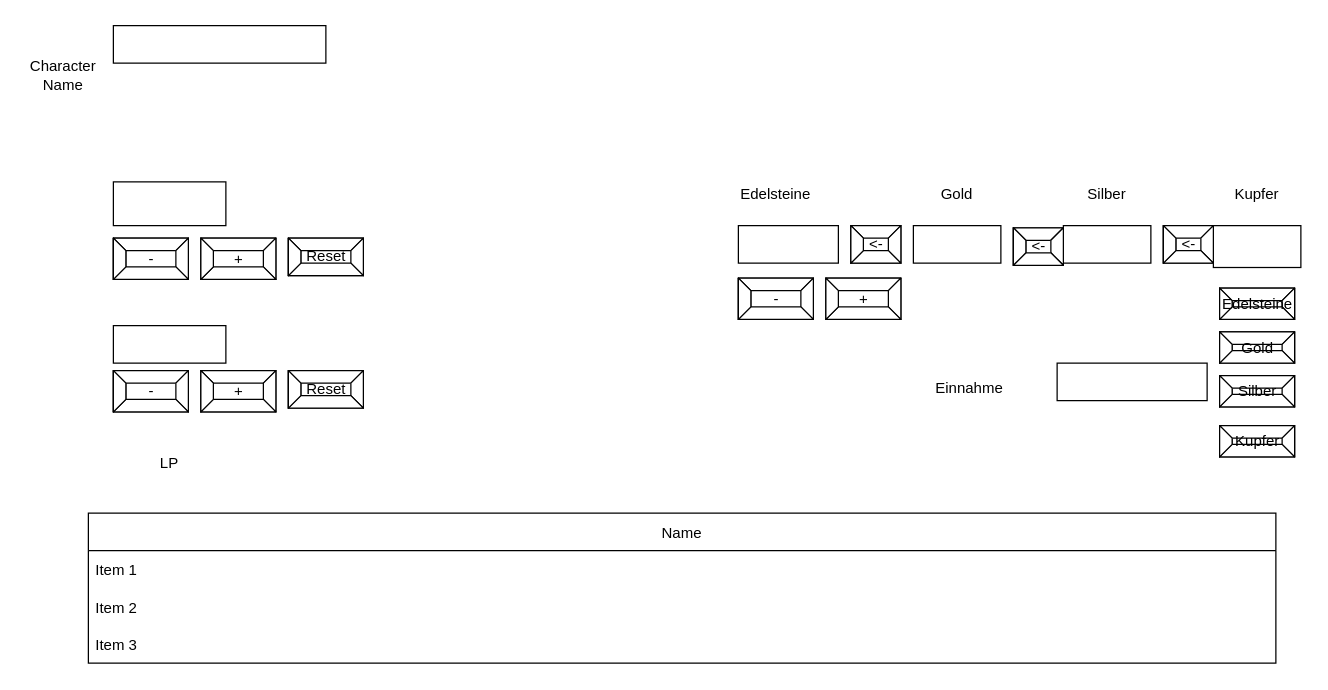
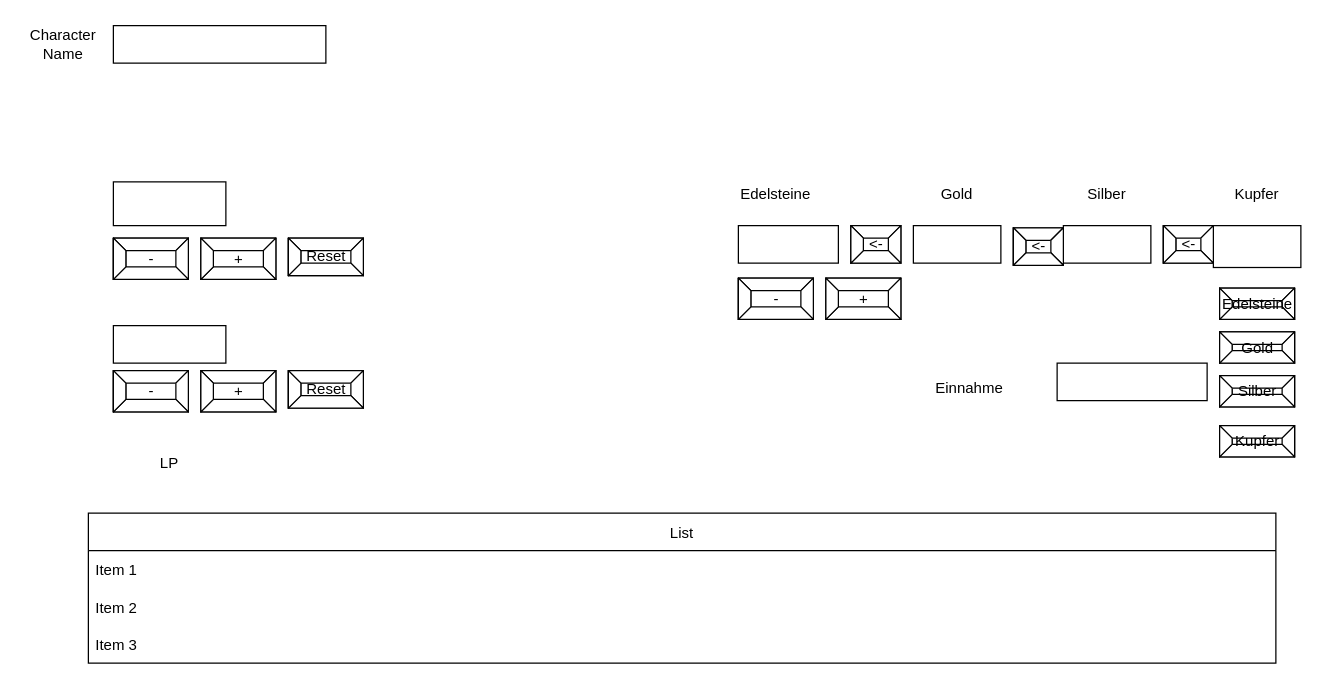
  <mxCell id="0" />
  <mxCell id="1" parent="0" />
  <mxCell id="2" value="" style="rounded=0;whiteSpace=wrap;html=1;" vertex="1" parent="1"><mxGeometry x="90" y="20" width="170" height="30" as="geometry" /></mxCell>
- <mxCell id="3" value="Character Name" style="text;html=1;strokeColor=none;fillColor=none;align=center;verticalAlign=middle;whiteSpace=wrap;rounded=0;" vertex="1" parent="1"><mxGeometry x="20" y="45" width="60" height="30" as="geometry" /></mxCell>
+ <mxCell id="3" value="Character Name" style="text;html=1;strokeColor=none;fillColor=none;align=center;verticalAlign=middle;whiteSpace=wrap;rounded=0;" vertex="1" parent="1"><mxGeometry x="20" y="20" width="60" height="30" as="geometry" /></mxCell>
  <mxCell id="4" value="" style="rounded=0;whiteSpace=wrap;html=1;" vertex="1" parent="1"><mxGeometry x="90" y="145" width="90" height="35" as="geometry" /></mxCell>
  <mxCell id="5" value="-" style="labelPosition=center;verticalLabelPosition=middle;align=center;html=1;shape=mxgraph.basic.button;dx=10;" vertex="1" parent="1"><mxGeometry x="90" y="190" width="60" height="33" as="geometry" /></mxCell>
  <mxCell id="6" value="+" style="labelPosition=center;verticalLabelPosition=middle;align=center;html=1;shape=mxgraph.basic.button;dx=10;" vertex="1" parent="1"><mxGeometry x="160" y="190" width="60" height="33" as="geometry" /></mxCell>
  <mxCell id="7" value="Reset" style="labelPosition=center;verticalLabelPosition=middle;align=center;html=1;shape=mxgraph.basic.button;dx=10;" vertex="1" parent="1"><mxGeometry x="230" y="190" width="60" height="30" as="geometry" /></mxCell>
  <mxCell id="8" value="" style="rounded=0;whiteSpace=wrap;html=1;" vertex="1" parent="1"><mxGeometry x="730" y="180" width="70" height="30" as="geometry" /></mxCell>
  <mxCell id="9" value="" style="rounded=0;whiteSpace=wrap;html=1;" vertex="1" parent="1"><mxGeometry x="850" y="180" width="70" height="30" as="geometry" /></mxCell>
  <mxCell id="10" value="" style="rounded=0;whiteSpace=wrap;html=1;" vertex="1" parent="1"><mxGeometry x="970" y="180" width="70" height="33.5" as="geometry" /></mxCell>
  <mxCell id="11" value="&amp;lt;-" style="labelPosition=center;verticalLabelPosition=middle;align=center;html=1;shape=mxgraph.basic.button;dx=10;" vertex="1" parent="1"><mxGeometry x="930" y="180" width="40" height="30" as="geometry" /></mxCell>
  <mxCell id="12" value="Gold" style="text;html=1;strokeColor=none;fillColor=none;align=center;verticalAlign=middle;whiteSpace=wrap;rounded=0;" vertex="1" parent="1"><mxGeometry x="735" y="140" width="60" height="30" as="geometry" /></mxCell>
  <mxCell id="13" value="Silber" style="text;html=1;strokeColor=none;fillColor=none;align=center;verticalAlign=middle;whiteSpace=wrap;rounded=0;" vertex="1" parent="1"><mxGeometry x="855" y="140" width="60" height="30" as="geometry" /></mxCell>
  <mxCell id="14" value="Kupfer" style="text;html=1;strokeColor=none;fillColor=none;align=center;verticalAlign=middle;whiteSpace=wrap;rounded=0;" vertex="1" parent="1"><mxGeometry x="975" y="140" width="60" height="30" as="geometry" /></mxCell>
  <mxCell id="15" value="" style="rounded=0;whiteSpace=wrap;html=1;" vertex="1" parent="1"><mxGeometry x="590" y="180" width="80" height="30" as="geometry" /></mxCell>
  <mxCell id="16" value="Edelsteine" style="text;html=1;strokeColor=none;fillColor=none;align=center;verticalAlign=middle;whiteSpace=wrap;rounded=0;" vertex="1" parent="1"><mxGeometry x="590" y="140" width="60" height="30" as="geometry" /></mxCell>
  <mxCell id="17" value="&amp;lt;-" style="labelPosition=center;verticalLabelPosition=middle;align=center;html=1;shape=mxgraph.basic.button;dx=10;" vertex="1" parent="1"><mxGeometry x="810" y="181.75" width="40" height="30" as="geometry" /></mxCell>
  <mxCell id="18" value="&amp;lt;-" style="labelPosition=center;verticalLabelPosition=middle;align=center;html=1;shape=mxgraph.basic.button;dx=10;" vertex="1" parent="1"><mxGeometry x="680" y="180" width="40" height="30" as="geometry" /></mxCell>
  <mxCell id="19" value="" style="rounded=0;whiteSpace=wrap;html=1;" vertex="1" parent="1"><mxGeometry x="845" y="290" width="120" height="30" as="geometry" /></mxCell>
  <mxCell id="20" value="Einnahme" style="text;html=1;strokeColor=none;fillColor=none;align=center;verticalAlign=middle;whiteSpace=wrap;rounded=0;" vertex="1" parent="1"><mxGeometry x="745" y="295" width="60" height="30" as="geometry" /></mxCell>
  <mxCell id="21" value="Gold" style="labelPosition=center;verticalLabelPosition=middle;align=center;html=1;shape=mxgraph.basic.button;dx=10;" vertex="1" parent="1"><mxGeometry x="975" y="265" width="60" height="25" as="geometry" /></mxCell>
  <mxCell id="22" value="Edelsteine" style="labelPosition=center;verticalLabelPosition=middle;align=center;html=1;shape=mxgraph.basic.button;dx=10;" vertex="1" parent="1"><mxGeometry x="975" y="230" width="60" height="25" as="geometry" /></mxCell>
  <mxCell id="23" value="Silber" style="labelPosition=center;verticalLabelPosition=middle;align=center;html=1;shape=mxgraph.basic.button;dx=10;" vertex="1" parent="1"><mxGeometry x="975" y="300" width="60" height="25" as="geometry" /></mxCell>
  <mxCell id="24" value="Kupfer" style="labelPosition=center;verticalLabelPosition=middle;align=center;html=1;shape=mxgraph.basic.button;dx=10;" vertex="1" parent="1"><mxGeometry x="975" y="340" width="60" height="25" as="geometry" /></mxCell>
  <mxCell id="25" value="" style="rounded=0;whiteSpace=wrap;html=1;" vertex="1" parent="1"><mxGeometry x="90" y="260" width="90" height="30" as="geometry" /></mxCell>
  <mxCell id="26" value="LP" style="text;html=1;strokeColor=none;fillColor=none;align=center;verticalAlign=middle;whiteSpace=wrap;rounded=0;" vertex="1" parent="1"><mxGeometry x="105" y="355" width="60" height="30" as="geometry" /></mxCell>
  <mxCell id="27" value="-" style="labelPosition=center;verticalLabelPosition=middle;align=center;html=1;shape=mxgraph.basic.button;dx=10;" vertex="1" parent="1"><mxGeometry x="90" y="296" width="60" height="33" as="geometry" /></mxCell>
  <mxCell id="28" value="+" style="labelPosition=center;verticalLabelPosition=middle;align=center;html=1;shape=mxgraph.basic.button;dx=10;" vertex="1" parent="1"><mxGeometry x="160" y="296" width="60" height="33" as="geometry" /></mxCell>
  <mxCell id="29" value="Reset" style="labelPosition=center;verticalLabelPosition=middle;align=center;html=1;shape=mxgraph.basic.button;dx=10;" vertex="1" parent="1"><mxGeometry x="230" y="296" width="60" height="30" as="geometry" /></mxCell>
- <mxCell id="30" value="Name" style="swimlane;fontStyle=0;childLayout=stackLayout;horizontal=1;startSize=30;horizontalStack=0;resizeParent=1;resizeParentMax=0;resizeLast=0;collapsible=1;marginBottom=0;" vertex="1" parent="1"><mxGeometry x="70" y="410" width="950" height="120" as="geometry" /></mxCell>
+ <mxCell id="30" value="List" style="swimlane;fontStyle=0;childLayout=stackLayout;horizontal=1;startSize=30;horizontalStack=0;resizeParent=1;resizeParentMax=0;resizeLast=0;collapsible=1;marginBottom=0;" vertex="1" parent="1"><mxGeometry x="70" y="410" width="950" height="120" as="geometry" /></mxCell>
  <mxCell id="31" value="Item 1" style="text;strokeColor=none;fillColor=none;align=left;verticalAlign=middle;spacingLeft=4;spacingRight=4;overflow=hidden;points=[[0,0.5],[1,0.5]];portConstraint=eastwest;rotatable=0;" vertex="1" parent="30"><mxGeometry y="30" width="950" height="30" as="geometry" /></mxCell>
  <mxCell id="32" value="Item 2" style="text;strokeColor=none;fillColor=none;align=left;verticalAlign=middle;spacingLeft=4;spacingRight=4;overflow=hidden;points=[[0,0.5],[1,0.5]];portConstraint=eastwest;rotatable=0;" vertex="1" parent="30"><mxGeometry y="60" width="950" height="30" as="geometry" /></mxCell>
  <mxCell id="33" value="Item 3" style="text;strokeColor=none;fillColor=none;align=left;verticalAlign=middle;spacingLeft=4;spacingRight=4;overflow=hidden;points=[[0,0.5],[1,0.5]];portConstraint=eastwest;rotatable=0;" vertex="1" parent="30"><mxGeometry y="90" width="950" height="30" as="geometry" /></mxCell>
  <mxCell id="34" value="-" style="labelPosition=center;verticalLabelPosition=middle;align=center;html=1;shape=mxgraph.basic.button;dx=10;" vertex="1" parent="1"><mxGeometry x="590" y="222" width="60" height="33" as="geometry" /></mxCell>
  <mxCell id="35" value="+" style="labelPosition=center;verticalLabelPosition=middle;align=center;html=1;shape=mxgraph.basic.button;dx=10;" vertex="1" parent="1"><mxGeometry x="660" y="222" width="60" height="33" as="geometry" /></mxCell>
